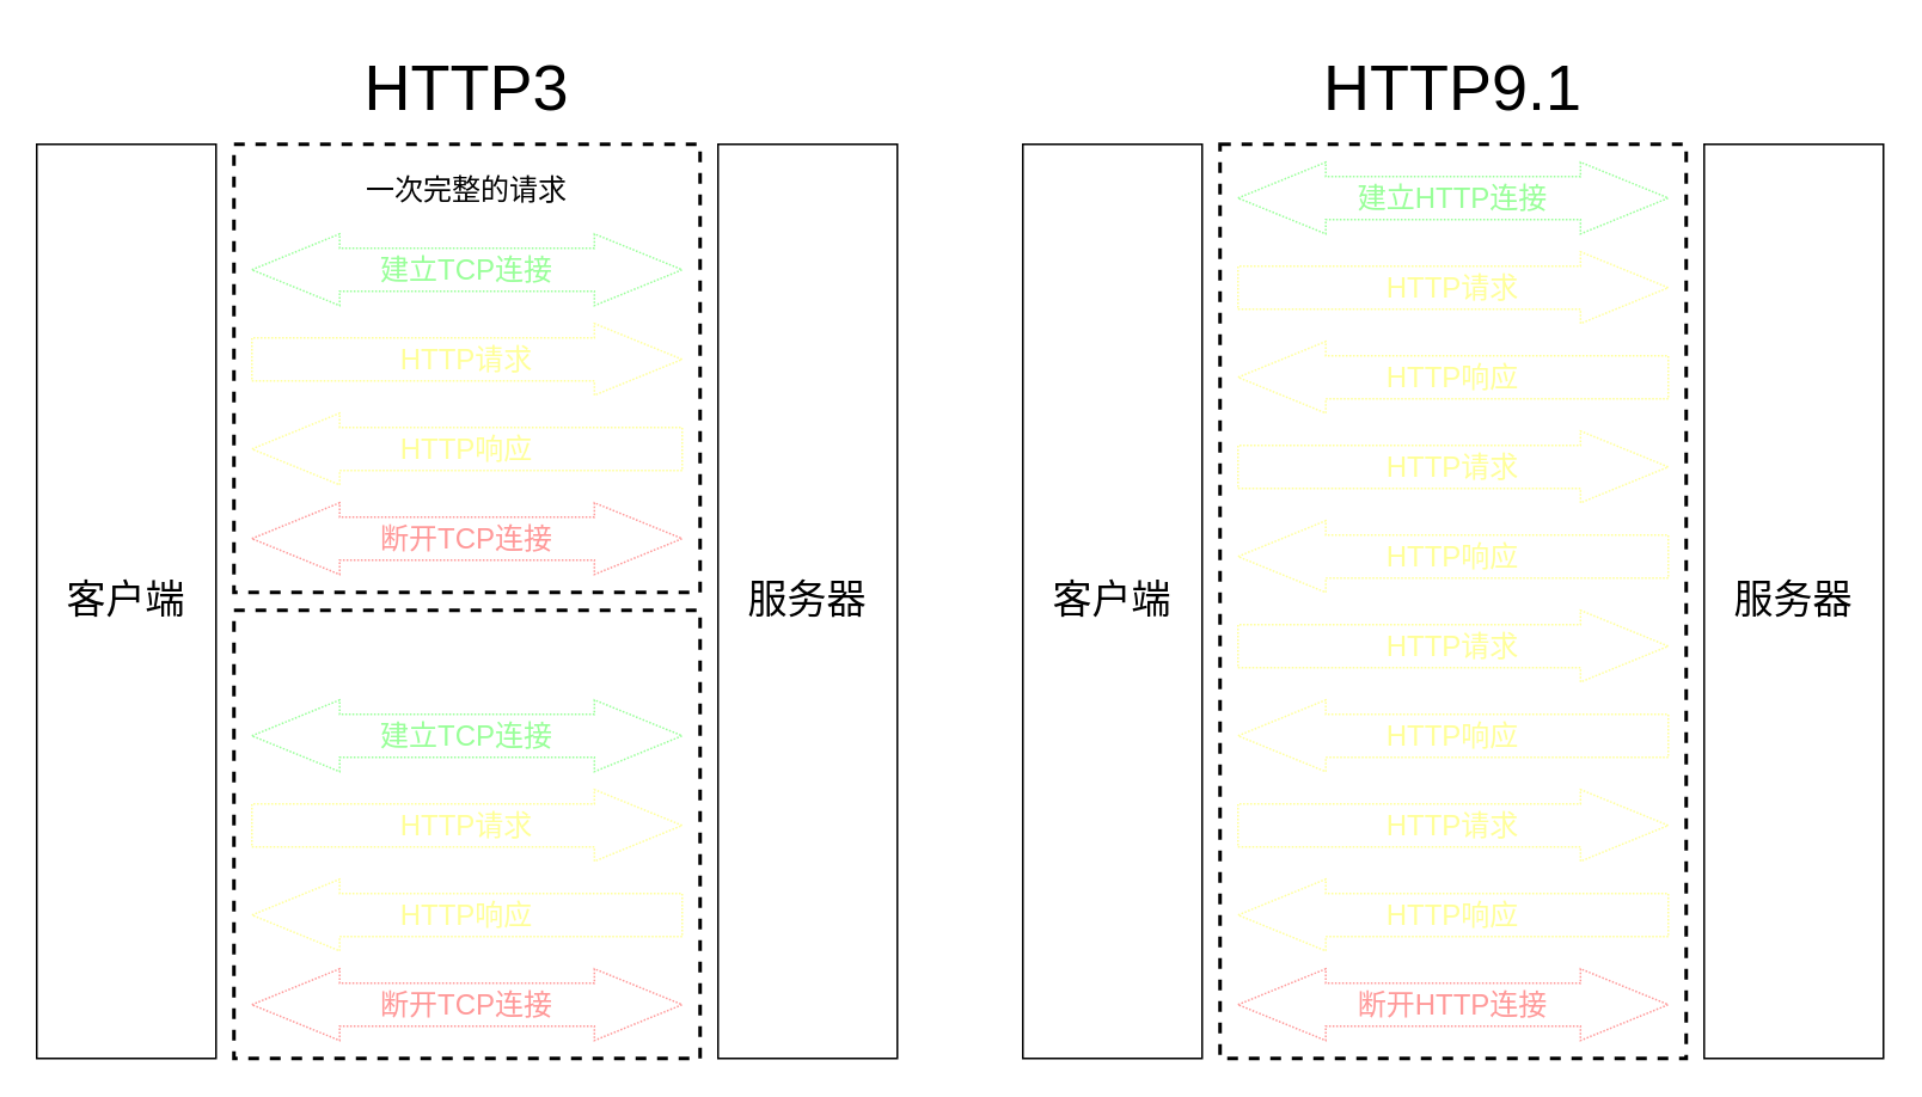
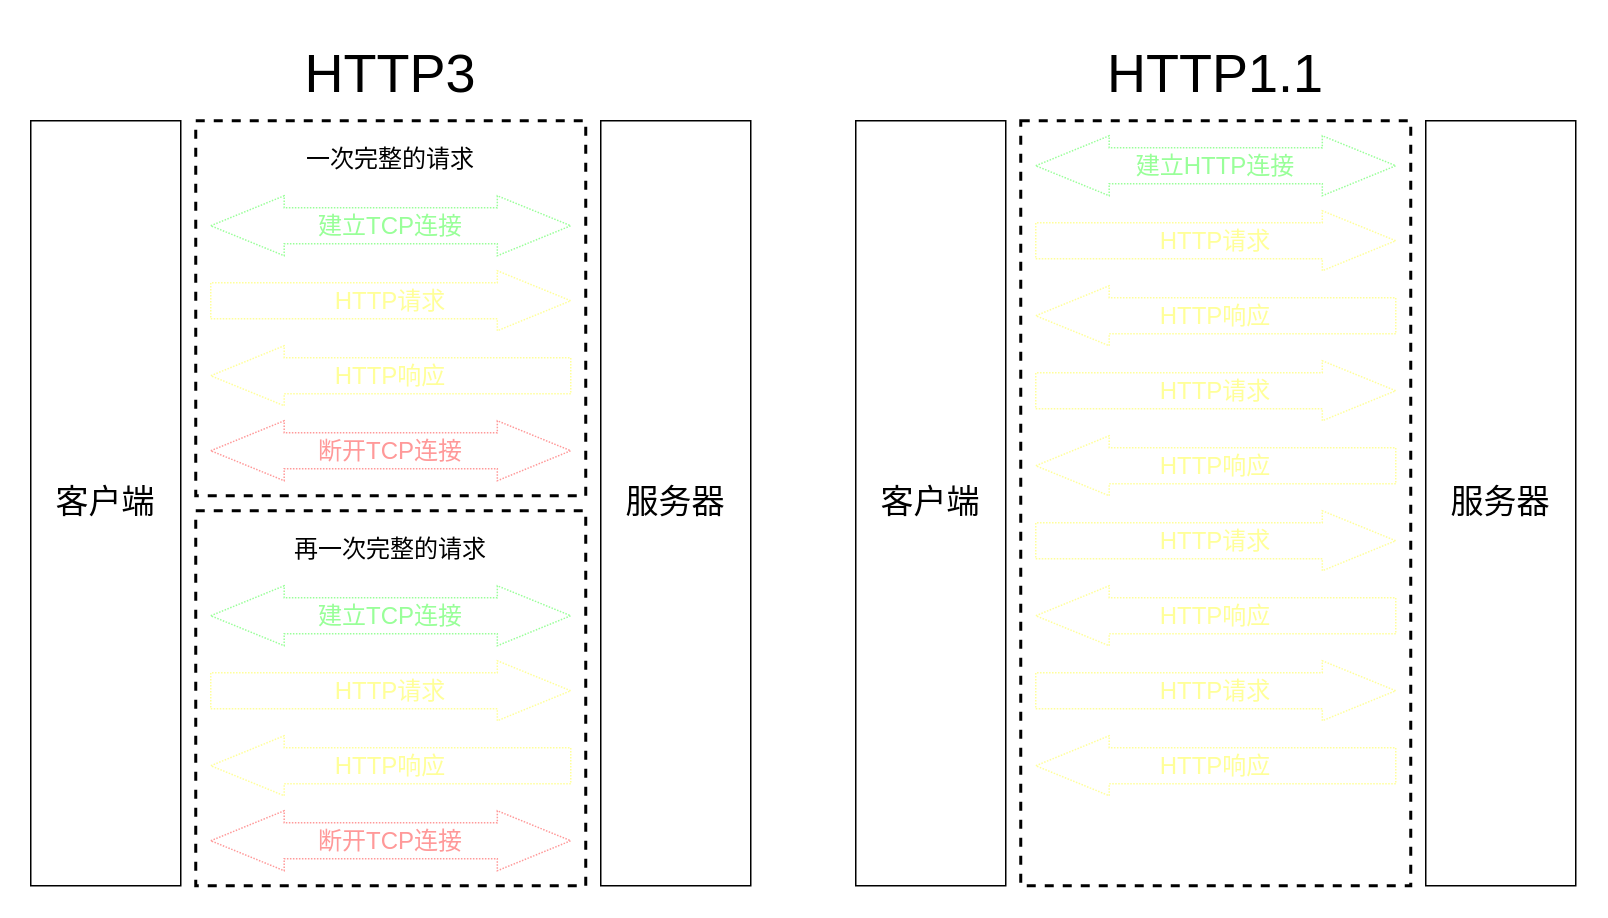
  <mxCell id="0" />
  <mxCell id="1" parent="0" />
  <mxCell id="2" value="" style="rounded=0;whiteSpace=wrap;html=1;fontSize=16;fillColor=none;dashed=1;strokeWidth=2;" parent="1" vertex="1"><mxGeometry x="130" y="80" width="260" height="250" as="geometry" /></mxCell>
  <mxCell id="3" value="&lt;font style=&quot;font-size: 22px;&quot;&gt;客户端&lt;/font&gt;" style="rounded=0;whiteSpace=wrap;html=1;fillColor=none;" parent="1" vertex="1"><mxGeometry x="20" y="80" width="100" height="510" as="geometry" /></mxCell>
  <mxCell id="4" value="&lt;font style=&quot;font-size: 22px;&quot;&gt;服务器&lt;/font&gt;" style="rounded=0;whiteSpace=wrap;html=1;fillColor=none;" parent="1" vertex="1"><mxGeometry x="400" y="80" width="100" height="510" as="geometry" /></mxCell>
  <mxCell id="5" value="&lt;font color=&quot;#99ff99&quot; style=&quot;font-size: 16px;&quot;&gt;建立TCP连接&lt;/font&gt;" style="shape=doubleArrow;whiteSpace=wrap;html=1;fontSize=18;fillColor=none;arrowWidth=0.6;arrowSize=0.204;dashed=1;dashPattern=1 1;strokeColor=#99FF99;" parent="1" vertex="1"><mxGeometry x="140" y="130" width="240" height="40" as="geometry" /></mxCell>
  <mxCell id="6" value="&lt;font color=&quot;#ffff99&quot; style=&quot;font-size: 16px;&quot;&gt;HTTP请求&lt;/font&gt;" style="shape=singleArrow;direction=west;whiteSpace=wrap;html=1;fontSize=18;fillColor=none;arrowWidth=0.6;arrowSize=0.204;dashed=1;dashPattern=1 1;flipH=1;strokeColor=#FFFF99;" parent="1" vertex="1"><mxGeometry x="140" y="180" width="240" height="40" as="geometry" /></mxCell>
  <mxCell id="7" value="&lt;font color=&quot;#ffff99&quot; style=&quot;font-size: 16px;&quot;&gt;HTTP响应&lt;/font&gt;" style="shape=singleArrow;direction=west;whiteSpace=wrap;html=1;fontSize=18;fillColor=none;arrowWidth=0.6;arrowSize=0.204;dashed=1;dashPattern=1 1;strokeColor=#FFFF99;" parent="1" vertex="1"><mxGeometry x="140" y="230" width="240" height="40" as="geometry" /></mxCell>
  <mxCell id="8" value="&lt;font color=&quot;#ff9999&quot; style=&quot;font-size: 16px;&quot;&gt;断开TCP连接&lt;/font&gt;" style="shape=doubleArrow;whiteSpace=wrap;html=1;fontSize=18;fillColor=none;arrowWidth=0.6;arrowSize=0.204;dashed=1;dashPattern=1 1;strokeColor=#FF9999;" parent="1" vertex="1"><mxGeometry x="140" y="280" width="240" height="40" as="geometry" /></mxCell>
  <mxCell id="9" value="一次完整的请求" style="text;html=1;strokeColor=none;fillColor=none;align=center;verticalAlign=middle;whiteSpace=wrap;rounded=0;dashed=1;fontSize=16;" parent="1" vertex="1"><mxGeometry x="180" y="90" width="160" height="30" as="geometry" /></mxCell>
  <mxCell id="10" value="" style="rounded=0;whiteSpace=wrap;html=1;fontSize=16;fillColor=none;dashed=1;strokeWidth=2;" parent="1" vertex="1"><mxGeometry x="130" y="340" width="260" height="250" as="geometry" /></mxCell>
  <mxCell id="11" value="&lt;font color=&quot;#99ff99&quot; style=&quot;font-size: 16px;&quot;&gt;建立TCP连接&lt;/font&gt;" style="shape=doubleArrow;whiteSpace=wrap;html=1;fontSize=18;fillColor=none;arrowWidth=0.6;arrowSize=0.204;dashed=1;dashPattern=1 1;strokeColor=#99FF99;" parent="1" vertex="1"><mxGeometry x="140" y="390" width="240" height="40" as="geometry" /></mxCell>
  <mxCell id="12" value="&lt;font color=&quot;#ffff99&quot; style=&quot;font-size: 16px;&quot;&gt;HTTP请求&lt;/font&gt;" style="shape=singleArrow;direction=west;whiteSpace=wrap;html=1;fontSize=18;fillColor=none;arrowWidth=0.6;arrowSize=0.204;dashed=1;dashPattern=1 1;flipH=1;strokeColor=#FFFF99;" parent="1" vertex="1"><mxGeometry x="140" y="440" width="240" height="40" as="geometry" /></mxCell>
  <mxCell id="13" value="&lt;font color=&quot;#ffff99&quot; style=&quot;font-size: 16px;&quot;&gt;HTTP响应&lt;/font&gt;" style="shape=singleArrow;direction=west;whiteSpace=wrap;html=1;fontSize=18;fillColor=none;arrowWidth=0.6;arrowSize=0.204;dashed=1;dashPattern=1 1;strokeColor=#FFFF99;" parent="1" vertex="1"><mxGeometry x="140" y="490" width="240" height="40" as="geometry" /></mxCell>
  <mxCell id="14" value="&lt;font color=&quot;#ff9999&quot; style=&quot;font-size: 16px;&quot;&gt;断开TCP连接&lt;/font&gt;" style="shape=doubleArrow;whiteSpace=wrap;html=1;fontSize=18;fillColor=none;arrowWidth=0.6;arrowSize=0.204;dashed=1;dashPattern=1 1;strokeColor=#FF9999;" parent="1" vertex="1"><mxGeometry x="140" y="540" width="240" height="40" as="geometry" /></mxCell>
+ <mxCell id="15" value="再一次完整的请求" style="text;html=1;strokeColor=none;fillColor=none;align=center;verticalAlign=middle;whiteSpace=wrap;rounded=0;dashed=1;fontSize=16;" parent="1" vertex="1"><mxGeometry x="180" y="350" width="160" height="30" as="geometry" /></mxCell>
  <mxCell id="16" value="&lt;font style=&quot;font-size: 36px;&quot;&gt;HTTP3&lt;br&gt;&lt;/font&gt;" style="text;html=1;strokeColor=none;fillColor=none;align=center;verticalAlign=middle;whiteSpace=wrap;rounded=0;" vertex="1" parent="1"><mxGeometry x="107.25" y="20" width="305.5" height="55" as="geometry" /></mxCell>
  <mxCell id="17" value="" style="rounded=0;whiteSpace=wrap;html=1;fontSize=16;fillColor=none;dashed=1;strokeWidth=2;" vertex="1" parent="1"><mxGeometry x="680" y="80" width="260" height="510" as="geometry" /></mxCell>
  <mxCell id="18" value="&lt;font style=&quot;font-size: 22px;&quot;&gt;客户端&lt;/font&gt;" style="rounded=0;whiteSpace=wrap;html=1;fillColor=none;" vertex="1" parent="1"><mxGeometry x="570" y="80" width="100" height="510" as="geometry" /></mxCell>
  <mxCell id="19" value="&lt;font style=&quot;font-size: 22px;&quot;&gt;服务器&lt;/font&gt;" style="rounded=0;whiteSpace=wrap;html=1;fillColor=none;" vertex="1" parent="1"><mxGeometry x="950" y="80" width="100" height="510" as="geometry" /></mxCell>
  <mxCell id="20" value="&lt;font color=&quot;#99ff99&quot; style=&quot;font-size: 16px;&quot;&gt;建立HTTP连接&lt;/font&gt;" style="shape=doubleArrow;whiteSpace=wrap;html=1;fontSize=18;fillColor=none;arrowWidth=0.6;arrowSize=0.204;dashed=1;dashPattern=1 1;strokeColor=#99FF99;" vertex="1" parent="1"><mxGeometry x="690" y="90" width="240" height="40" as="geometry" /></mxCell>
  <mxCell id="21" value="&lt;font color=&quot;#ffff99&quot; style=&quot;font-size: 16px;&quot;&gt;HTTP请求&lt;/font&gt;" style="shape=singleArrow;direction=west;whiteSpace=wrap;html=1;fontSize=18;fillColor=none;arrowWidth=0.6;arrowSize=0.204;dashed=1;dashPattern=1 1;flipH=1;strokeColor=#FFFF99;" vertex="1" parent="1"><mxGeometry x="690" y="140" width="240" height="40" as="geometry" /></mxCell>
  <mxCell id="22" value="&lt;font color=&quot;#ffff99&quot; style=&quot;font-size: 16px;&quot;&gt;HTTP响应&lt;/font&gt;" style="shape=singleArrow;direction=west;whiteSpace=wrap;html=1;fontSize=18;fillColor=none;arrowWidth=0.6;arrowSize=0.204;dashed=1;dashPattern=1 1;strokeColor=#FFFF99;" vertex="1" parent="1"><mxGeometry x="690" y="190" width="240" height="40" as="geometry" /></mxCell>
- <mxCell id="23" value="&lt;font color=&quot;#ff9999&quot; style=&quot;font-size: 16px;&quot;&gt;断开HTTP连接&lt;/font&gt;" style="shape=doubleArrow;whiteSpace=wrap;html=1;fontSize=18;fillColor=none;arrowWidth=0.6;arrowSize=0.204;dashed=1;dashPattern=1 1;strokeColor=#FF9999;" vertex="1" parent="1"><mxGeometry x="690" y="540" width="240" height="40" as="geometry" /></mxCell>
- <mxCell id="24" value="&lt;font style=&quot;font-size: 36px;&quot;&gt;HTTP9.1&lt;br&gt;&lt;/font&gt;" style="text;html=1;strokeColor=none;fillColor=none;align=center;verticalAlign=middle;whiteSpace=wrap;rounded=0;" vertex="1" parent="1"><mxGeometry x="657.25" y="20" width="305.5" height="55" as="geometry" /></mxCell>
+ <mxCell id="24" value="&lt;font style=&quot;font-size: 36px;&quot;&gt;HTTP1.1&lt;br&gt;&lt;/font&gt;" style="text;html=1;strokeColor=none;fillColor=none;align=center;verticalAlign=middle;whiteSpace=wrap;rounded=0;" vertex="1" parent="1"><mxGeometry x="657.25" y="20" width="305.5" height="55" as="geometry" /></mxCell>
  <mxCell id="25" value="&lt;font color=&quot;#ffff99&quot; style=&quot;font-size: 16px;&quot;&gt;HTTP请求&lt;/font&gt;" style="shape=singleArrow;direction=west;whiteSpace=wrap;html=1;fontSize=18;fillColor=none;arrowWidth=0.6;arrowSize=0.204;dashed=1;dashPattern=1 1;flipH=1;strokeColor=#FFFF99;" vertex="1" parent="1"><mxGeometry x="690" y="240" width="240" height="40" as="geometry" /></mxCell>
  <mxCell id="26" value="&lt;font color=&quot;#ffff99&quot; style=&quot;font-size: 16px;&quot;&gt;HTTP响应&lt;/font&gt;" style="shape=singleArrow;direction=west;whiteSpace=wrap;html=1;fontSize=18;fillColor=none;arrowWidth=0.6;arrowSize=0.204;dashed=1;dashPattern=1 1;strokeColor=#FFFF99;" vertex="1" parent="1"><mxGeometry x="690" y="290" width="240" height="40" as="geometry" /></mxCell>
  <mxCell id="27" value="&lt;font color=&quot;#ffff99&quot; style=&quot;font-size: 16px;&quot;&gt;HTTP请求&lt;/font&gt;" style="shape=singleArrow;direction=west;whiteSpace=wrap;html=1;fontSize=18;fillColor=none;arrowWidth=0.6;arrowSize=0.204;dashed=1;dashPattern=1 1;flipH=1;strokeColor=#FFFF99;" vertex="1" parent="1"><mxGeometry x="690" y="340" width="240" height="40" as="geometry" /></mxCell>
  <mxCell id="28" value="&lt;font color=&quot;#ffff99&quot; style=&quot;font-size: 16px;&quot;&gt;HTTP响应&lt;/font&gt;" style="shape=singleArrow;direction=west;whiteSpace=wrap;html=1;fontSize=18;fillColor=none;arrowWidth=0.6;arrowSize=0.204;dashed=1;dashPattern=1 1;strokeColor=#FFFF99;" vertex="1" parent="1"><mxGeometry x="690" y="390" width="240" height="40" as="geometry" /></mxCell>
  <mxCell id="29" value="&lt;font color=&quot;#ffff99&quot; style=&quot;font-size: 16px;&quot;&gt;HTTP请求&lt;/font&gt;" style="shape=singleArrow;direction=west;whiteSpace=wrap;html=1;fontSize=18;fillColor=none;arrowWidth=0.6;arrowSize=0.204;dashed=1;dashPattern=1 1;flipH=1;strokeColor=#FFFF99;" vertex="1" parent="1"><mxGeometry x="690" y="440" width="240" height="40" as="geometry" /></mxCell>
  <mxCell id="30" value="&lt;font color=&quot;#ffff99&quot; style=&quot;font-size: 16px;&quot;&gt;HTTP响应&lt;/font&gt;" style="shape=singleArrow;direction=west;whiteSpace=wrap;html=1;fontSize=18;fillColor=none;arrowWidth=0.6;arrowSize=0.204;dashed=1;dashPattern=1 1;strokeColor=#FFFF99;" vertex="1" parent="1"><mxGeometry x="690" y="490" width="240" height="40" as="geometry" /></mxCell>
